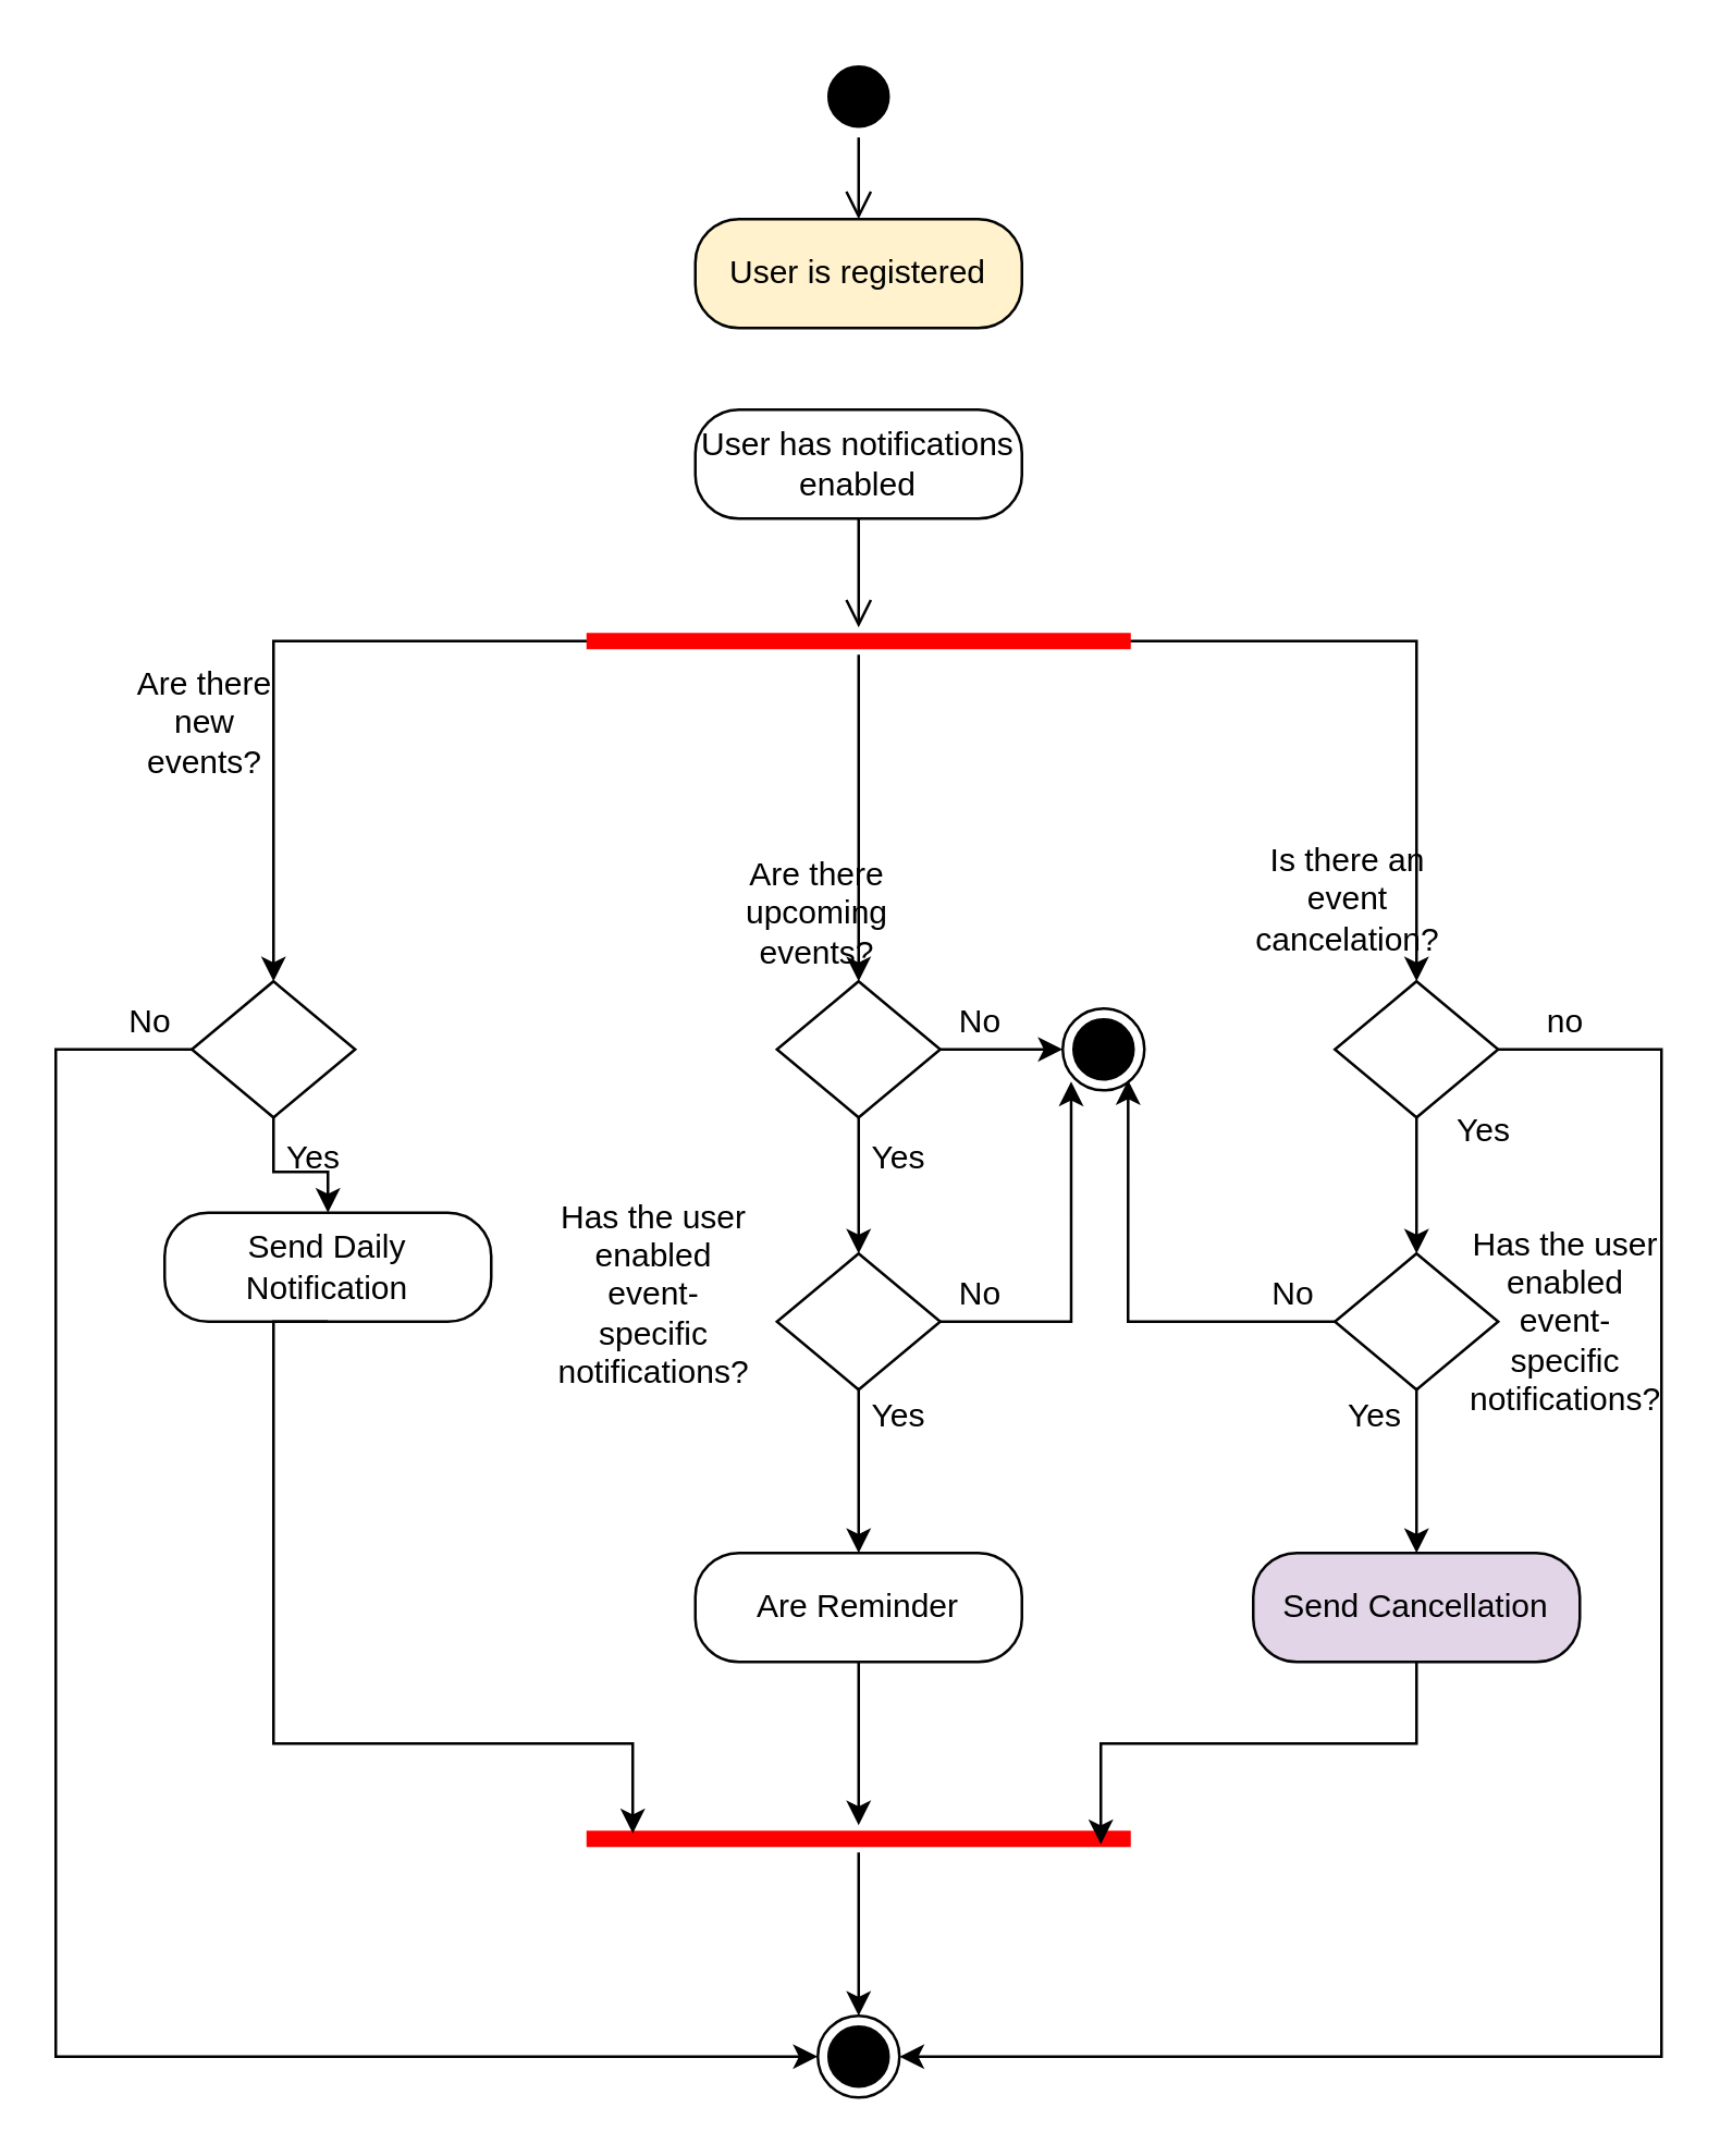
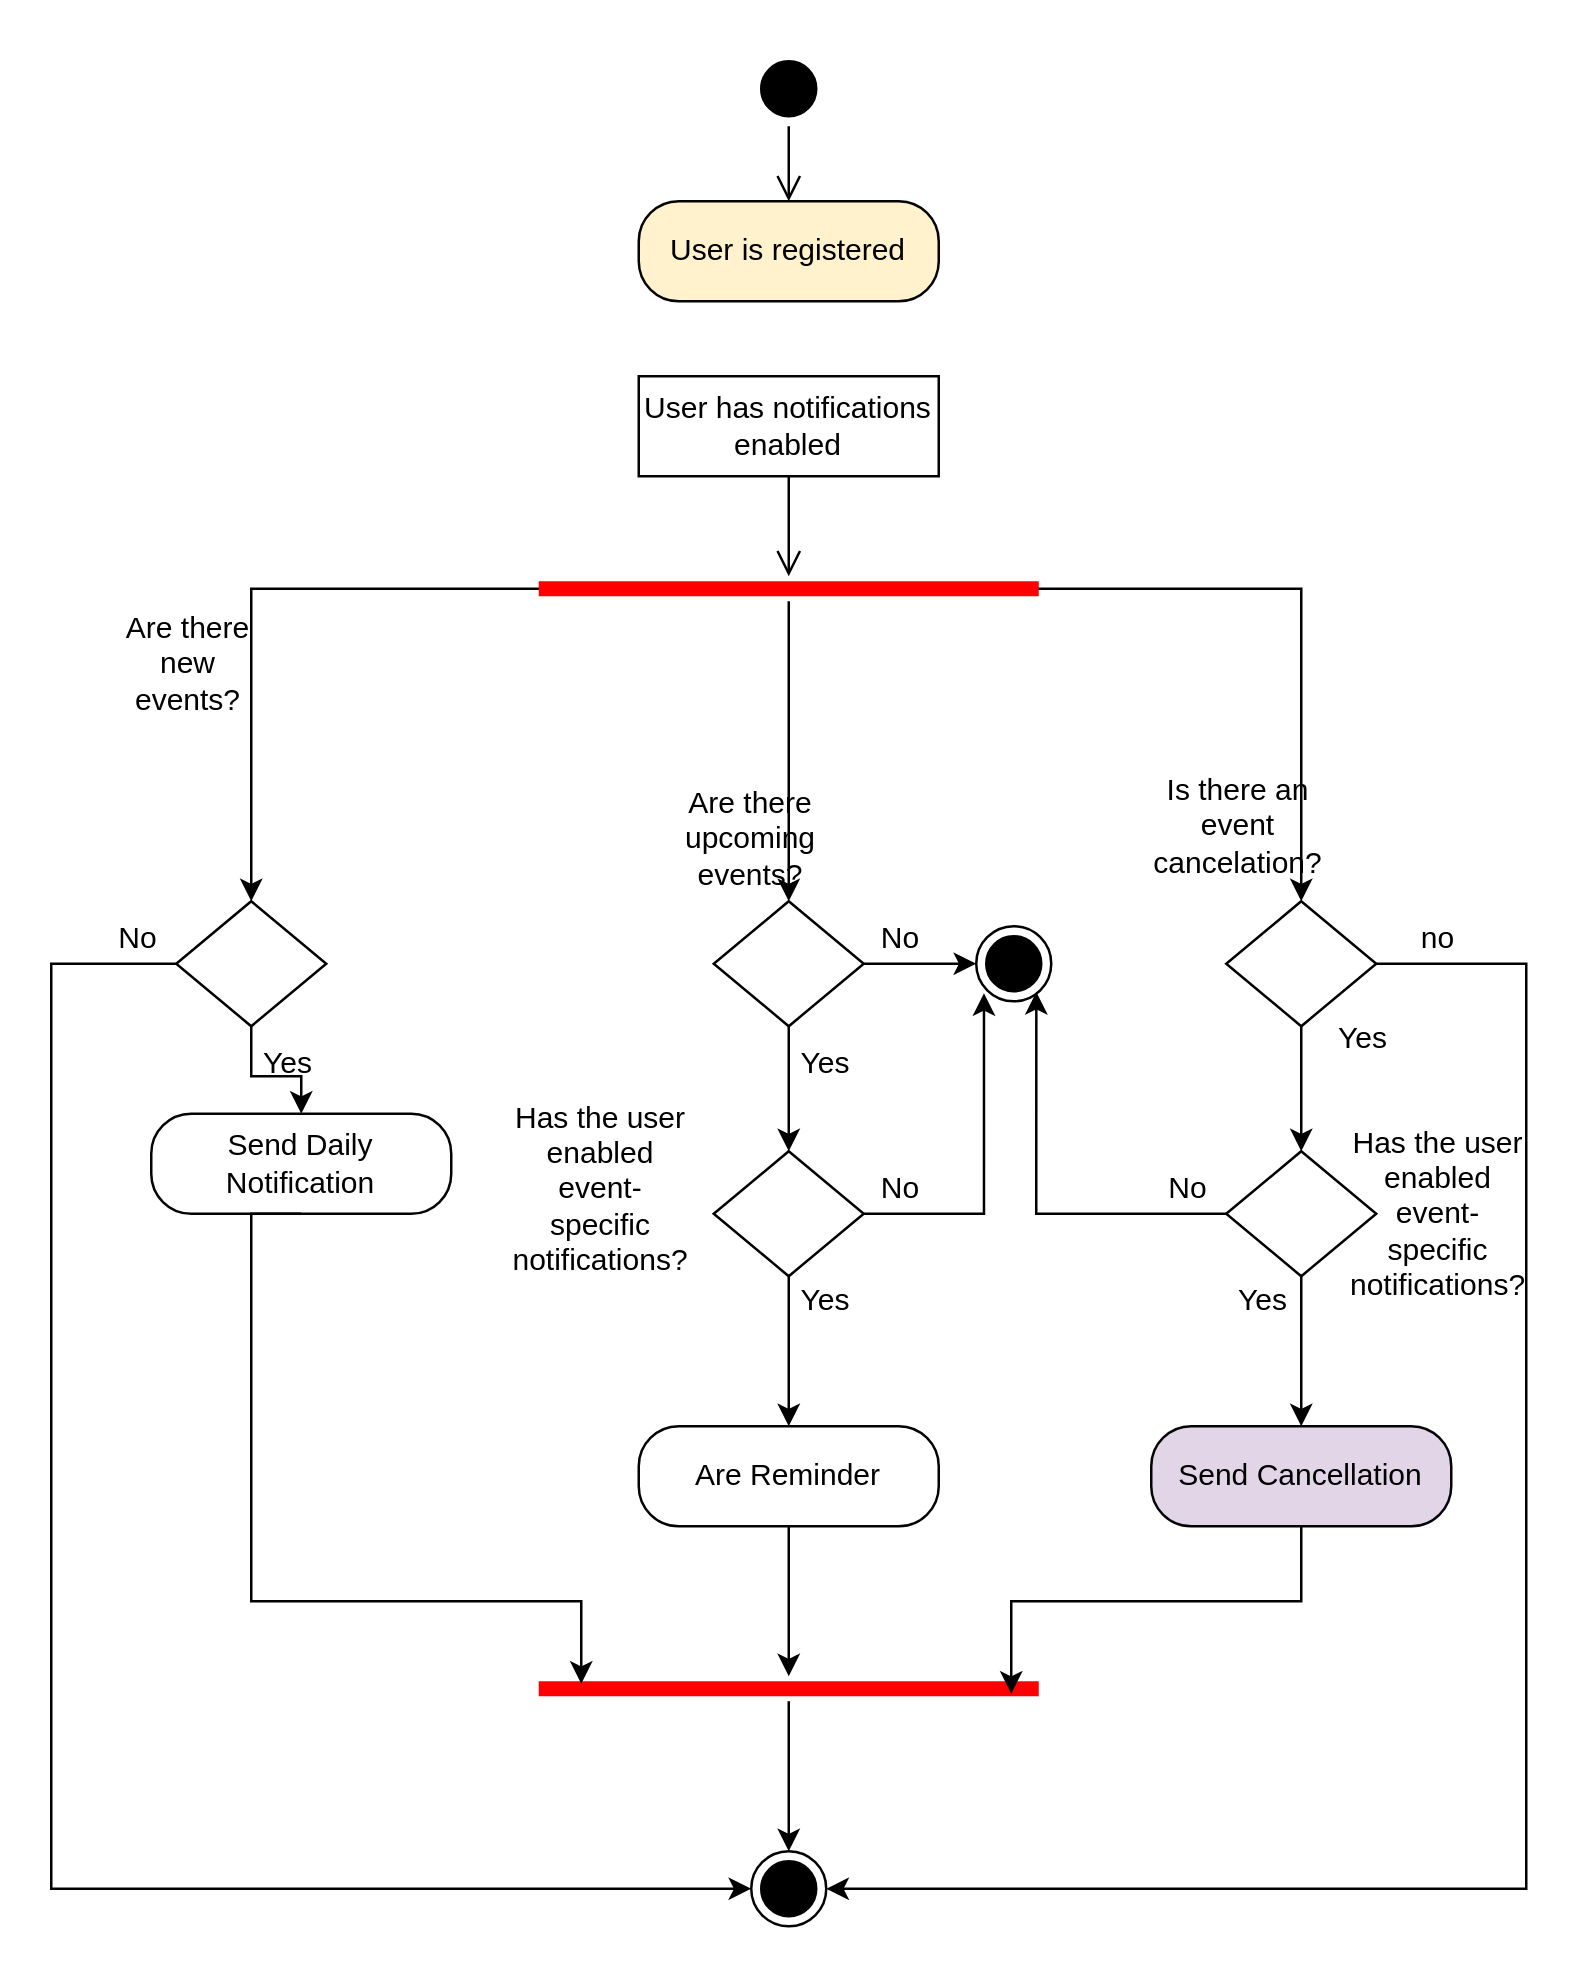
  <mxCell id="0" />
  <mxCell id="1" parent="0" />
  <mxCell id="2" value="" style="ellipse;html=1;shape=startState;fillColor=#000000;strokeColor=#000000;" parent="1" vertex="1"><mxGeometry x="300" y="20" width="30" height="30" as="geometry" /></mxCell>
  <mxCell id="3" value="" style="edgeStyle=orthogonalEdgeStyle;html=1;verticalAlign=bottom;endArrow=open;endSize=8;strokeColor=#000000;rounded=0;entryX=0.5;entryY=0;entryDx=0;entryDy=0;" parent="1" source="2" edge="1" target="4"><mxGeometry relative="1" as="geometry"><mxPoint x="315" y="30" as="targetPoint" /></mxGeometry></mxCell>
  <mxCell id="4" value="User is registered" style="rounded=1;whiteSpace=wrap;html=1;arcSize=40;fontColor=#000000;fillColor=#fff2cc;strokeColor=#030303;" parent="1" vertex="1"><mxGeometry x="255" y="80" width="120" height="40" as="geometry" /></mxCell>
- <mxCell id="5" value="User has notifications enabled" style="rounded=1;whiteSpace=wrap;html=1;arcSize=40;fontColor=#000000;fillColor=#FFFFFF;strokeColor=#030303;" parent="1" vertex="1"><mxGeometry x="255" y="150" width="120" height="40" as="geometry" /></mxCell>
+ <mxCell id="5" value="User has notifications enabled" style="whiteSpace=wrap;html=1;arcSize=40;fontColor=#000000;fillColor=#FFFFFF;strokeColor=#030303;rounded=0;" parent="1" vertex="1"><mxGeometry x="255" y="150" width="120" height="40" as="geometry" /></mxCell>
  <mxCell id="6" value="" style="edgeStyle=orthogonalEdgeStyle;html=1;verticalAlign=bottom;endArrow=open;endSize=8;strokeColor=#000000;rounded=0;" parent="1" source="5" edge="1"><mxGeometry relative="1" as="geometry"><mxPoint x="315" y="230" as="targetPoint" /></mxGeometry></mxCell>
  <mxCell id="7" style="edgeStyle=orthogonalEdgeStyle;rounded=0;orthogonalLoop=1;jettySize=auto;html=1;exitX=0.25;exitY=0.5;exitDx=0;exitDy=0;exitPerimeter=0;entryX=0.5;entryY=0;entryDx=0;entryDy=0;" parent="1" source="9" target="14" edge="1"><mxGeometry relative="1" as="geometry" /></mxCell>
  <mxCell id="8" style="edgeStyle=orthogonalEdgeStyle;rounded=0;orthogonalLoop=1;jettySize=auto;html=1;exitX=0.75;exitY=0.5;exitDx=0;exitDy=0;exitPerimeter=0;entryX=0.5;entryY=0;entryDx=0;entryDy=0;" parent="1" source="9" target="17" edge="1"><mxGeometry relative="1" as="geometry" /></mxCell>
  <mxCell id="9" value="" style="shape=line;html=1;strokeWidth=6;strokeColor=#ff0000;" parent="1" vertex="1"><mxGeometry x="215" y="230" width="200" height="10" as="geometry" /></mxCell>
  <mxCell id="10" value="" style="edgeStyle=orthogonalEdgeStyle;rounded=0;orthogonalLoop=1;jettySize=auto;html=1;" parent="1" source="11" target="30" edge="1"><mxGeometry relative="1" as="geometry" /></mxCell>
  <mxCell id="11" value="" style="shape=line;html=1;strokeWidth=6;strokeColor=#ff0000;" parent="1" vertex="1"><mxGeometry x="215" y="670" width="200" height="10" as="geometry" /></mxCell>
  <mxCell id="12" value="" style="edgeStyle=orthogonalEdgeStyle;rounded=0;orthogonalLoop=1;jettySize=auto;html=1;" parent="1" source="14" target="24" edge="1"><mxGeometry relative="1" as="geometry" /></mxCell>
  <mxCell id="13" style="edgeStyle=orthogonalEdgeStyle;rounded=0;orthogonalLoop=1;jettySize=auto;html=1;exitX=0;exitY=0.5;exitDx=0;exitDy=0;entryX=0;entryY=0.5;entryDx=0;entryDy=0;" parent="1" source="14" target="30" edge="1"><mxGeometry relative="1" as="geometry"><Array as="points"><mxPoint x="20" y="385" /><mxPoint x="20" y="755" /></Array></mxGeometry></mxCell>
  <mxCell id="14" value="" style="rhombus;whiteSpace=wrap;html=1;" parent="1" vertex="1"><mxGeometry x="70" y="360" width="60" height="50" as="geometry" /></mxCell>
  <mxCell id="15" style="edgeStyle=orthogonalEdgeStyle;rounded=0;orthogonalLoop=1;jettySize=auto;html=1;exitX=1;exitY=0.5;exitDx=0;exitDy=0;entryX=1;entryY=0.5;entryDx=0;entryDy=0;" parent="1" source="17" target="30" edge="1"><mxGeometry relative="1" as="geometry"><Array as="points"><mxPoint x="610" y="385" /><mxPoint x="610" y="755" /></Array></mxGeometry></mxCell>
  <mxCell id="16" style="edgeStyle=orthogonalEdgeStyle;rounded=0;orthogonalLoop=1;jettySize=auto;html=1;exitX=0.5;exitY=1;exitDx=0;exitDy=0;entryX=0.5;entryY=0;entryDx=0;entryDy=0;" parent="1" source="17" target="43" edge="1"><mxGeometry relative="1" as="geometry" /></mxCell>
  <mxCell id="17" value="" style="rhombus;whiteSpace=wrap;html=1;" parent="1" vertex="1"><mxGeometry x="490" y="360" width="60" height="50" as="geometry" /></mxCell>
  <mxCell id="18" style="edgeStyle=orthogonalEdgeStyle;rounded=0;orthogonalLoop=1;jettySize=auto;html=1;exitX=1;exitY=0.5;exitDx=0;exitDy=0;entryX=0;entryY=0.5;entryDx=0;entryDy=0;" parent="1" source="20" target="38" edge="1"><mxGeometry relative="1" as="geometry" /></mxCell>
  <mxCell id="19" style="edgeStyle=orthogonalEdgeStyle;rounded=0;orthogonalLoop=1;jettySize=auto;html=1;exitX=0.5;exitY=1;exitDx=0;exitDy=0;entryX=0.5;entryY=0;entryDx=0;entryDy=0;" parent="1" source="20" target="41" edge="1"><mxGeometry relative="1" as="geometry" /></mxCell>
  <mxCell id="20" value="" style="rhombus;whiteSpace=wrap;html=1;" parent="1" vertex="1"><mxGeometry x="285" y="360" width="60" height="50" as="geometry" /></mxCell>
  <mxCell id="21" value="Are there new events?" style="text;strokeColor=none;align=center;fillColor=none;html=1;verticalAlign=middle;whiteSpace=wrap;rounded=0;" parent="1" vertex="1"><mxGeometry x="45" y="250" width="60" height="30" as="geometry" /></mxCell>
  <mxCell id="22" value="Are there upcoming events?" style="text;strokeColor=none;align=center;fillColor=none;html=1;verticalAlign=middle;whiteSpace=wrap;rounded=0;" parent="1" vertex="1"><mxGeometry x="270" y="320" width="60" height="30" as="geometry" /></mxCell>
  <mxCell id="23" value="Is there an event cancelation?" style="text;strokeColor=none;align=center;fillColor=none;html=1;verticalAlign=middle;whiteSpace=wrap;rounded=0;" parent="1" vertex="1"><mxGeometry x="465" y="315" width="60" height="30" as="geometry" /></mxCell>
  <mxCell id="24" value="Send Daily Notification" style="rounded=1;whiteSpace=wrap;html=1;arcSize=40;fontColor=#000000;fillColor=#FFFFFF;strokeColor=#030303;" parent="1" vertex="1"><mxGeometry x="60" y="445" width="120" height="40" as="geometry" /></mxCell>
  <mxCell id="25" style="edgeStyle=orthogonalEdgeStyle;rounded=0;orthogonalLoop=1;jettySize=auto;html=1;exitX=0.5;exitY=1;exitDx=0;exitDy=0;" parent="1" source="26" target="11" edge="1"><mxGeometry relative="1" as="geometry" /></mxCell>
  <mxCell id="26" value="Are Reminder" style="rounded=1;whiteSpace=wrap;html=1;arcSize=40;fontColor=#000000;fillColor=#FFFFFF;strokeColor=#030303;" parent="1" vertex="1"><mxGeometry x="255" y="570" width="120" height="40" as="geometry" /></mxCell>
  <mxCell id="27" value="Send Cancellation" style="rounded=1;whiteSpace=wrap;html=1;arcSize=40;fontColor=#000000;fillColor=#e1d5e7;strokeColor=#030303;" parent="1" vertex="1"><mxGeometry x="460" y="570" width="120" height="40" as="geometry" /></mxCell>
  <mxCell id="28" style="edgeStyle=orthogonalEdgeStyle;rounded=0;orthogonalLoop=1;jettySize=auto;html=1;exitX=0.5;exitY=1;exitDx=0;exitDy=0;entryX=0.945;entryY=0.7;entryDx=0;entryDy=0;entryPerimeter=0;" parent="1" source="27" target="11" edge="1"><mxGeometry relative="1" as="geometry" /></mxCell>
  <mxCell id="29" style="edgeStyle=orthogonalEdgeStyle;rounded=0;orthogonalLoop=1;jettySize=auto;html=1;exitX=0.5;exitY=1;exitDx=0;exitDy=0;entryX=0.085;entryY=0.3;entryDx=0;entryDy=0;entryPerimeter=0;" parent="1" source="24" target="11" edge="1"><mxGeometry relative="1" as="geometry"><Array as="points"><mxPoint x="100" y="640" /><mxPoint x="232" y="640" /></Array></mxGeometry></mxCell>
  <mxCell id="30" value="" style="ellipse;html=1;shape=endState;fillColor=#000000;strokeColor=#030303;" parent="1" vertex="1"><mxGeometry x="300" y="740" width="30" height="30" as="geometry" /></mxCell>
  <mxCell id="31" value="" style="edgeStyle=none;orthogonalLoop=1;jettySize=auto;html=1;rounded=0;entryX=0.5;entryY=0;entryDx=0;entryDy=0;" parent="1" source="9" target="20" edge="1"><mxGeometry width="80" relative="1" as="geometry"><mxPoint x="290" y="230" as="sourcePoint" /><mxPoint x="370" y="230" as="targetPoint" /><Array as="points" /></mxGeometry></mxCell>
  <mxCell id="32" value="Yes" style="text;strokeColor=none;align=center;fillColor=none;html=1;verticalAlign=middle;whiteSpace=wrap;rounded=0;" parent="1" vertex="1"><mxGeometry x="315" y="420" width="30" height="10" as="geometry" /></mxCell>
  <mxCell id="33" value="Yes" style="text;strokeColor=none;align=center;fillColor=none;html=1;verticalAlign=middle;whiteSpace=wrap;rounded=0;" parent="1" vertex="1"><mxGeometry x="100" y="420" width="30" height="10" as="geometry" /></mxCell>
  <mxCell id="34" value="Yes" style="text;strokeColor=none;align=center;fillColor=none;html=1;verticalAlign=middle;whiteSpace=wrap;rounded=0;" parent="1" vertex="1"><mxGeometry x="530" y="410" width="30" height="10" as="geometry" /></mxCell>
  <mxCell id="35" value="No" style="text;strokeColor=none;align=center;fillColor=none;html=1;verticalAlign=middle;whiteSpace=wrap;rounded=0;" parent="1" vertex="1"><mxGeometry x="40" y="370" width="30" height="10" as="geometry" /></mxCell>
  <mxCell id="36" value="No" style="text;strokeColor=none;align=center;fillColor=none;html=1;verticalAlign=middle;whiteSpace=wrap;rounded=0;" parent="1" vertex="1"><mxGeometry x="345" y="370" width="30" height="10" as="geometry" /></mxCell>
  <mxCell id="37" value="no" style="text;strokeColor=none;align=center;fillColor=none;html=1;verticalAlign=middle;whiteSpace=wrap;rounded=0;" parent="1" vertex="1"><mxGeometry x="560" y="370" width="30" height="10" as="geometry" /></mxCell>
  <mxCell id="38" value="" style="ellipse;html=1;shape=endState;fillColor=#000000;strokeColor=#000000;" parent="1" vertex="1"><mxGeometry x="390" y="370" width="30" height="30" as="geometry" /></mxCell>
  <mxCell id="39" value="" style="edgeStyle=orthogonalEdgeStyle;rounded=0;orthogonalLoop=1;jettySize=auto;html=1;" parent="1" source="41" target="26" edge="1"><mxGeometry relative="1" as="geometry" /></mxCell>
  <mxCell id="40" style="edgeStyle=orthogonalEdgeStyle;rounded=0;orthogonalLoop=1;jettySize=auto;html=1;exitX=1;exitY=0.5;exitDx=0;exitDy=0;entryX=0.103;entryY=0.892;entryDx=0;entryDy=0;entryPerimeter=0;" parent="1" source="41" target="38" edge="1"><mxGeometry relative="1" as="geometry" /></mxCell>
  <mxCell id="41" value="" style="rhombus;whiteSpace=wrap;html=1;" parent="1" vertex="1"><mxGeometry x="285" y="460" width="60" height="50" as="geometry" /></mxCell>
  <mxCell id="42" value="" style="edgeStyle=orthogonalEdgeStyle;rounded=0;orthogonalLoop=1;jettySize=auto;html=1;" parent="1" source="43" target="27" edge="1"><mxGeometry relative="1" as="geometry" /></mxCell>
  <mxCell id="43" value="" style="rhombus;whiteSpace=wrap;html=1;" parent="1" vertex="1"><mxGeometry x="490" y="460" width="60" height="50" as="geometry" /></mxCell>
  <mxCell id="44" value="Yes" style="text;strokeColor=none;align=center;fillColor=none;html=1;verticalAlign=middle;whiteSpace=wrap;rounded=0;" parent="1" vertex="1"><mxGeometry x="315" y="510" width="30" height="20" as="geometry" /></mxCell>
  <mxCell id="45" value="Yes" style="text;strokeColor=none;align=center;fillColor=none;html=1;verticalAlign=middle;whiteSpace=wrap;rounded=0;" parent="1" vertex="1"><mxGeometry x="490" y="510" width="30" height="20" as="geometry" /></mxCell>
  <mxCell id="46" value="Has the user enabled event-specific notifications?" style="text;strokeColor=none;align=center;fillColor=none;html=1;verticalAlign=middle;whiteSpace=wrap;rounded=0;" parent="1" vertex="1"><mxGeometry x="210" y="460" width="60" height="30" as="geometry" /></mxCell>
  <mxCell id="47" value="Has the user enabled event-specific notifications?" style="text;strokeColor=none;align=center;fillColor=none;html=1;verticalAlign=middle;whiteSpace=wrap;rounded=0;" parent="1" vertex="1"><mxGeometry x="545" y="470" width="60" height="30" as="geometry" /></mxCell>
  <mxCell id="48" value="No" style="text;strokeColor=none;align=center;fillColor=none;html=1;verticalAlign=middle;whiteSpace=wrap;rounded=0;" parent="1" vertex="1"><mxGeometry x="345" y="470" width="30" height="10" as="geometry" /></mxCell>
  <mxCell id="49" value="No" style="text;strokeColor=none;align=center;fillColor=none;html=1;verticalAlign=middle;whiteSpace=wrap;rounded=0;" parent="1" vertex="1"><mxGeometry x="460" y="470" width="30" height="10" as="geometry" /></mxCell>
  <mxCell id="50" style="edgeStyle=orthogonalEdgeStyle;rounded=0;orthogonalLoop=1;jettySize=auto;html=1;exitX=0;exitY=0.5;exitDx=0;exitDy=0;entryX=0.801;entryY=0.876;entryDx=0;entryDy=0;entryPerimeter=0;" parent="1" source="43" target="38" edge="1"><mxGeometry relative="1" as="geometry" /></mxCell>
